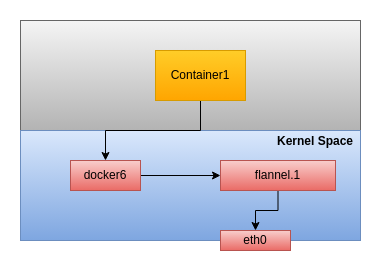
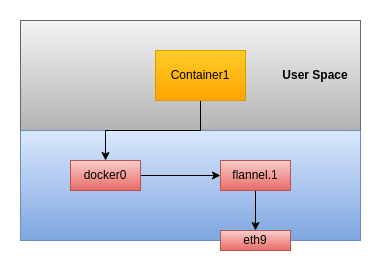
  <mxCell id="0" />
  <mxCell id="1" parent="0" />
  <mxCell id="2" value="" style="rounded=0;whiteSpace=wrap;html=1;fillColor=#f5f5f5;strokeColor=#666666;gradientColor=#b3b3b3;" vertex="1" parent="1"><mxGeometry x="20" y="20" width="340" height="110" as="geometry" /></mxCell>
  <mxCell id="3" value="" style="rounded=0;whiteSpace=wrap;html=1;gradientColor=#7ea6e0;fillColor=#dae8fc;strokeColor=#6c8ebf;" vertex="1" parent="1"><mxGeometry x="20" y="130" width="340" height="110" as="geometry" /></mxCell>
  <mxCell id="4" style="edgeStyle=orthogonalEdgeStyle;rounded=0;orthogonalLoop=1;jettySize=auto;html=1;exitX=0.5;exitY=1;exitDx=0;exitDy=0;" edge="1" parent="1" source="5" target="7"><mxGeometry relative="1" as="geometry" /></mxCell>
  <mxCell id="5" value="Container1" style="rounded=0;whiteSpace=wrap;html=1;gradientColor=#ffa500;fillColor=#ffcd28;strokeColor=#d79b00;" vertex="1" parent="1"><mxGeometry x="155" y="50" width="90" height="50" as="geometry" /></mxCell>
  <mxCell id="6" style="edgeStyle=orthogonalEdgeStyle;rounded=0;orthogonalLoop=1;jettySize=auto;html=1;exitX=1;exitY=0.5;exitDx=0;exitDy=0;" edge="1" parent="1" source="7" target="9"><mxGeometry relative="1" as="geometry" /></mxCell>
- <mxCell id="7" value="docker6" style="rounded=0;whiteSpace=wrap;html=1;gradientColor=#ea6b66;fillColor=#f8cecc;strokeColor=#b85450;" vertex="1" parent="1"><mxGeometry x="70" y="160" width="70" height="30" as="geometry" /></mxCell>
+ <mxCell id="7" value="docker0" style="rounded=0;whiteSpace=wrap;html=1;gradientColor=#ea6b66;fillColor=#f8cecc;strokeColor=#b85450;" vertex="1" parent="1"><mxGeometry x="70" y="160" width="70" height="30" as="geometry" /></mxCell>
  <mxCell id="8" style="edgeStyle=orthogonalEdgeStyle;rounded=0;orthogonalLoop=1;jettySize=auto;html=1;exitX=0.5;exitY=1;exitDx=0;exitDy=0;entryX=0.5;entryY=0;entryDx=0;entryDy=0;" edge="1" parent="1" source="9" target="10"><mxGeometry relative="1" as="geometry" /></mxCell>
- <mxCell id="9" value="flannel.1" style="rounded=0;whiteSpace=wrap;html=1;gradientColor=#ea6b66;fillColor=#f8cecc;strokeColor=#b85450;" vertex="1" parent="1"><mxGeometry x="220" y="160" width="115" height="30" as="geometry" /></mxCell>
- <mxCell id="10" value="eth0" style="rounded=0;whiteSpace=wrap;html=1;gradientColor=#ea6b66;fillColor=#f8cecc;strokeColor=#b85450;" vertex="1" parent="1"><mxGeometry x="220" y="230" width="70" height="20" as="geometry" /></mxCell>
- <mxCell id="12" value="&lt;b&gt;Kernel Space&lt;/b&gt;" style="text;html=1;strokeColor=none;fillColor=none;align=center;verticalAlign=middle;whiteSpace=wrap;rounded=0;" vertex="1" parent="1"><mxGeometry x="275" y="131" width="80" height="20" as="geometry" /></mxCell>
+ <mxCell id="9" value="flannel.1" style="rounded=0;whiteSpace=wrap;html=1;gradientColor=#ea6b66;fillColor=#f8cecc;strokeColor=#b85450;" vertex="1" parent="1"><mxGeometry x="220" y="160" width="70" height="30" as="geometry" /></mxCell>
+ <mxCell id="10" value="eth9" style="rounded=0;whiteSpace=wrap;html=1;gradientColor=#ea6b66;fillColor=#f8cecc;strokeColor=#b85450;" vertex="1" parent="1"><mxGeometry x="220" y="230" width="70" height="20" as="geometry" /></mxCell>
+ <mxCell id="11" value="&lt;b&gt;User Space&lt;/b&gt;" style="text;html=1;strokeColor=none;fillColor=none;align=center;verticalAlign=middle;whiteSpace=wrap;rounded=0;" vertex="1" parent="1"><mxGeometry x="280" y="65" width="70" height="20" as="geometry" /></mxCell>
